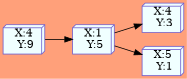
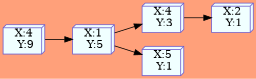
  digraph {
    bgcolor=LightSalmon
    rankdir=LR
    node [color=SlateBlue fillcolor=azure shape=box3d style=filled]
    n1 [label=" X:4 \n Y:9"]
    n2 [label=" X:1 \n Y:5"]
    n3 [label=" X:4 \n Y:3"]
    n4 [label=" X:5 \n Y:1"]
+   n5 [label=" X:2 \n Y:1"]
    n1 -> n2
    n2 -> n3
    n2 -> n4
+   n3 -> n5
  }
